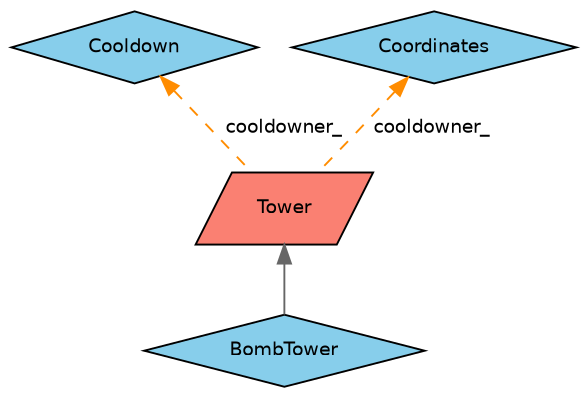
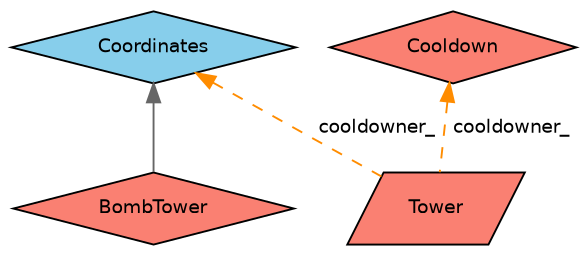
  digraph {
    node [color=black fillcolor=salmon fontname=Helvetica fontsize=10 shape=diamond style=filled]
    edge [color=darkorange dir=back fontname=Helvetica fontsize=10 labelfontname=Helvetica labelfontsize=10 style=dashed]
-   n1 [fillcolor=skyblue fontcolor=black height=0.2 label=BombTower width=0.4]
+   n1 [fontcolor=black height=0.2 label=BombTower width=0.4]
    n2 [height=0.2 label=Tower shape=parallelogram width=0.4]
-   n3 [fillcolor=skyblue height=0.2 label=Cooldown width=0.4]
+   n3 [height=0.2 label=Cooldown width=0.4]
    n4 [fillcolor=skyblue height=0.2 label=Coordinates width=0.4]
-   n2 -> n1 [color=gray40 style=solid]
+   n4 -> n1 [color=gray40 style=solid]
    n3 -> n2 [label=" cooldowner_"]
    n4 -> n2 [label=" cooldowner_"]
  }
